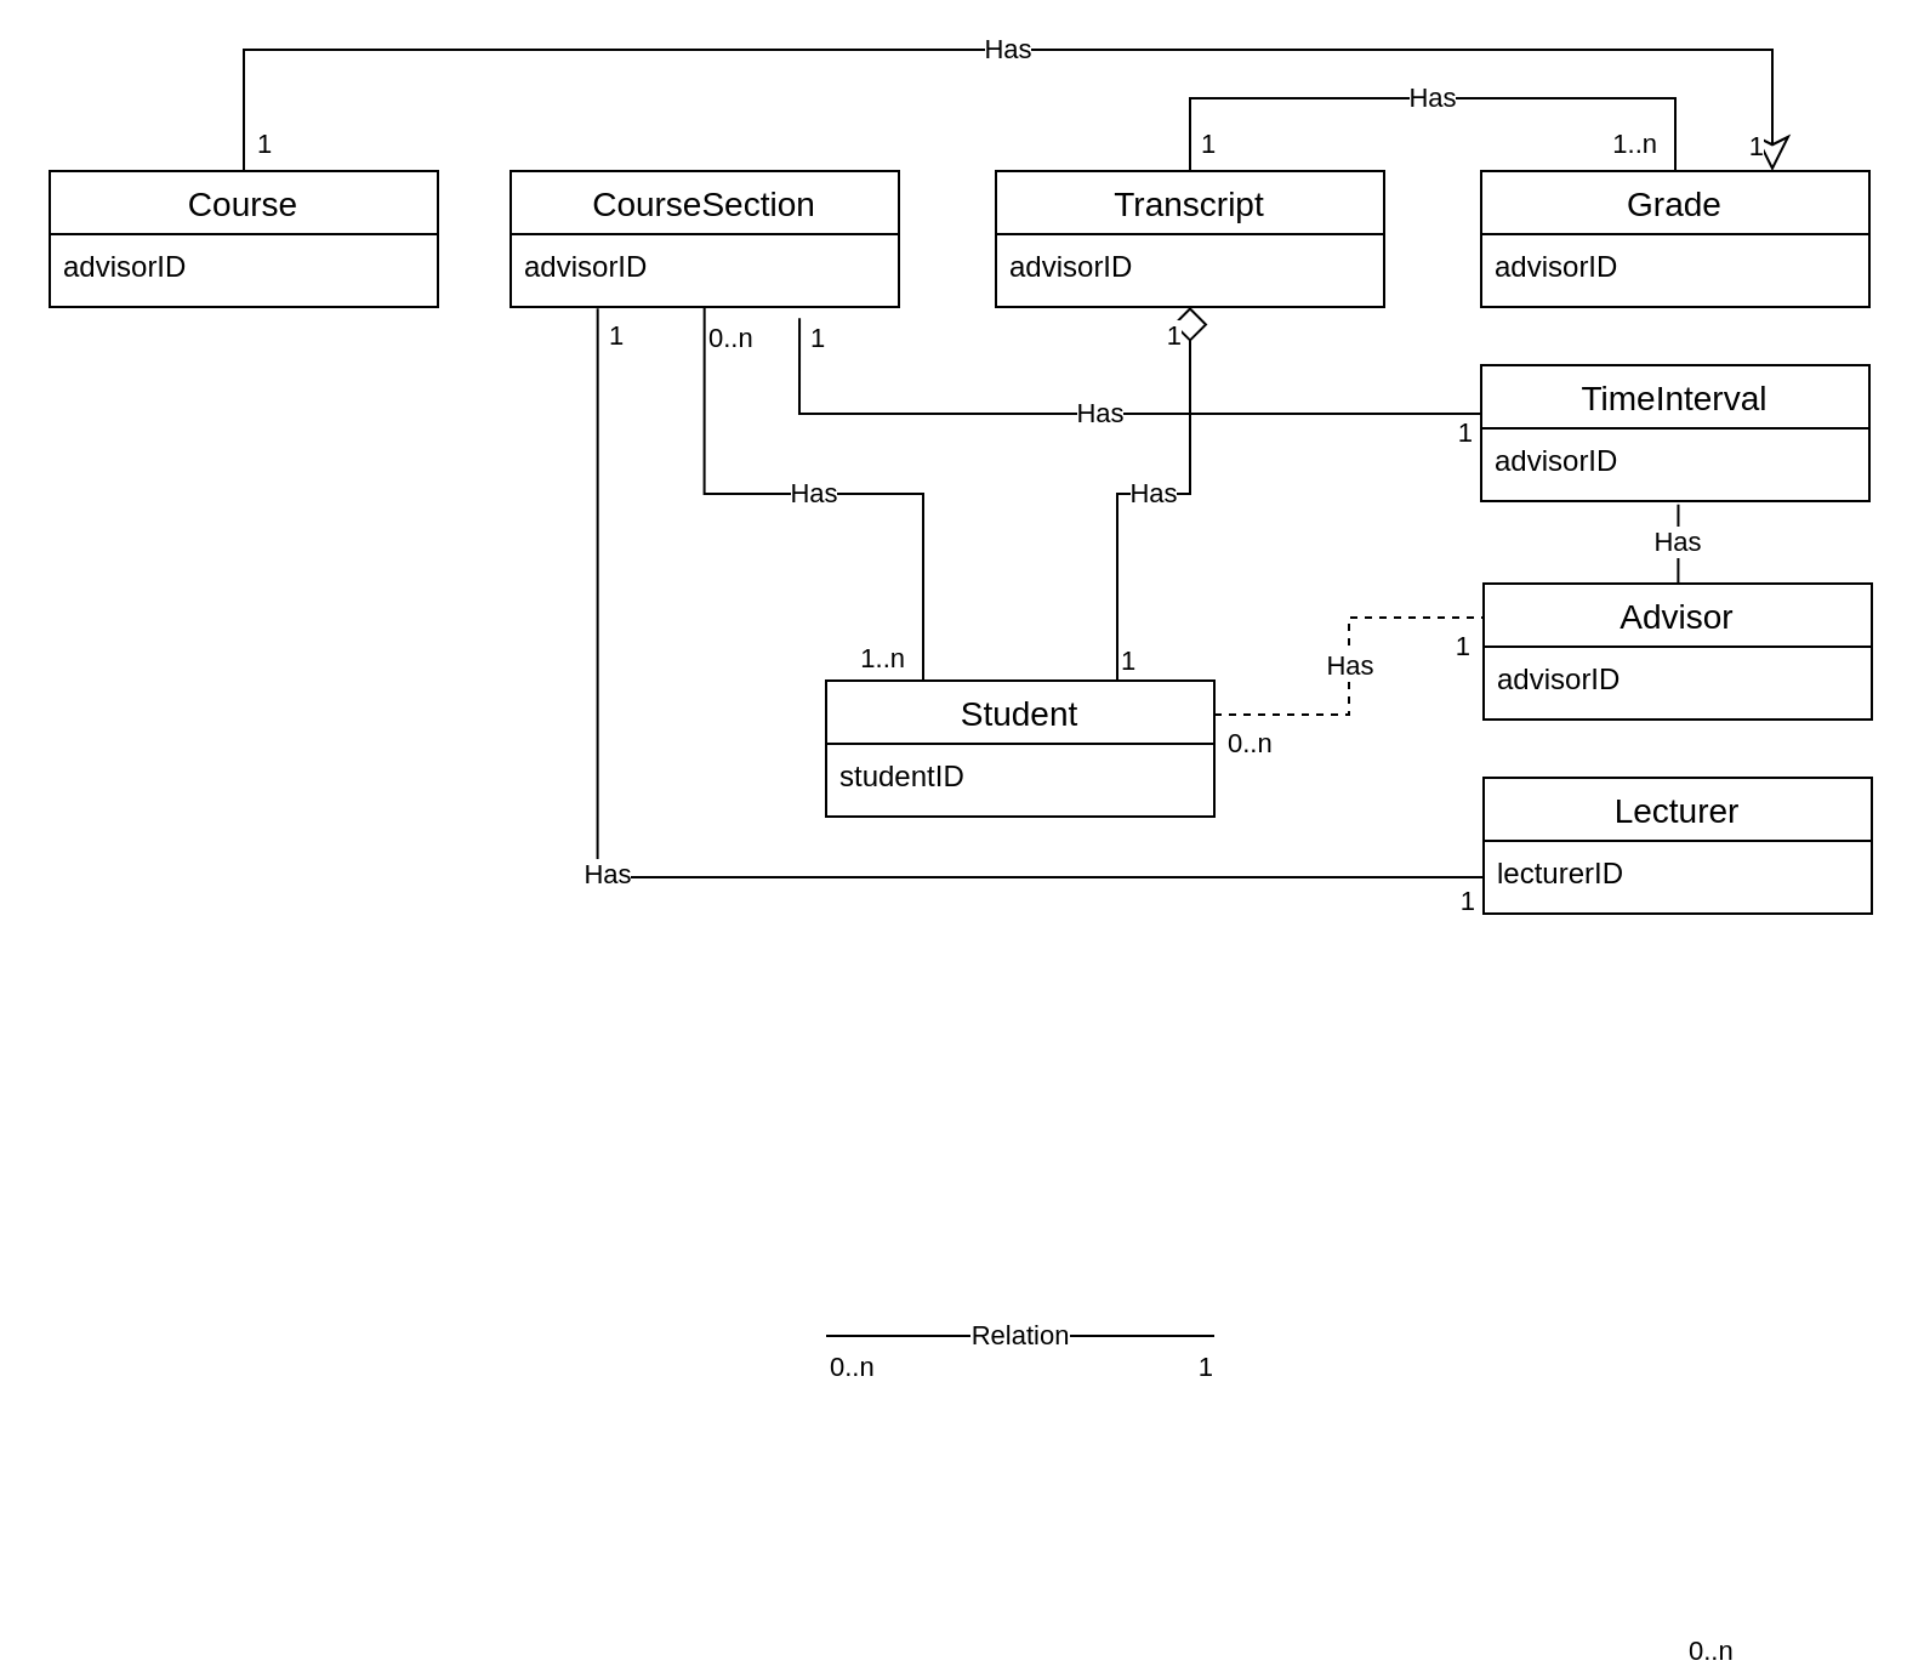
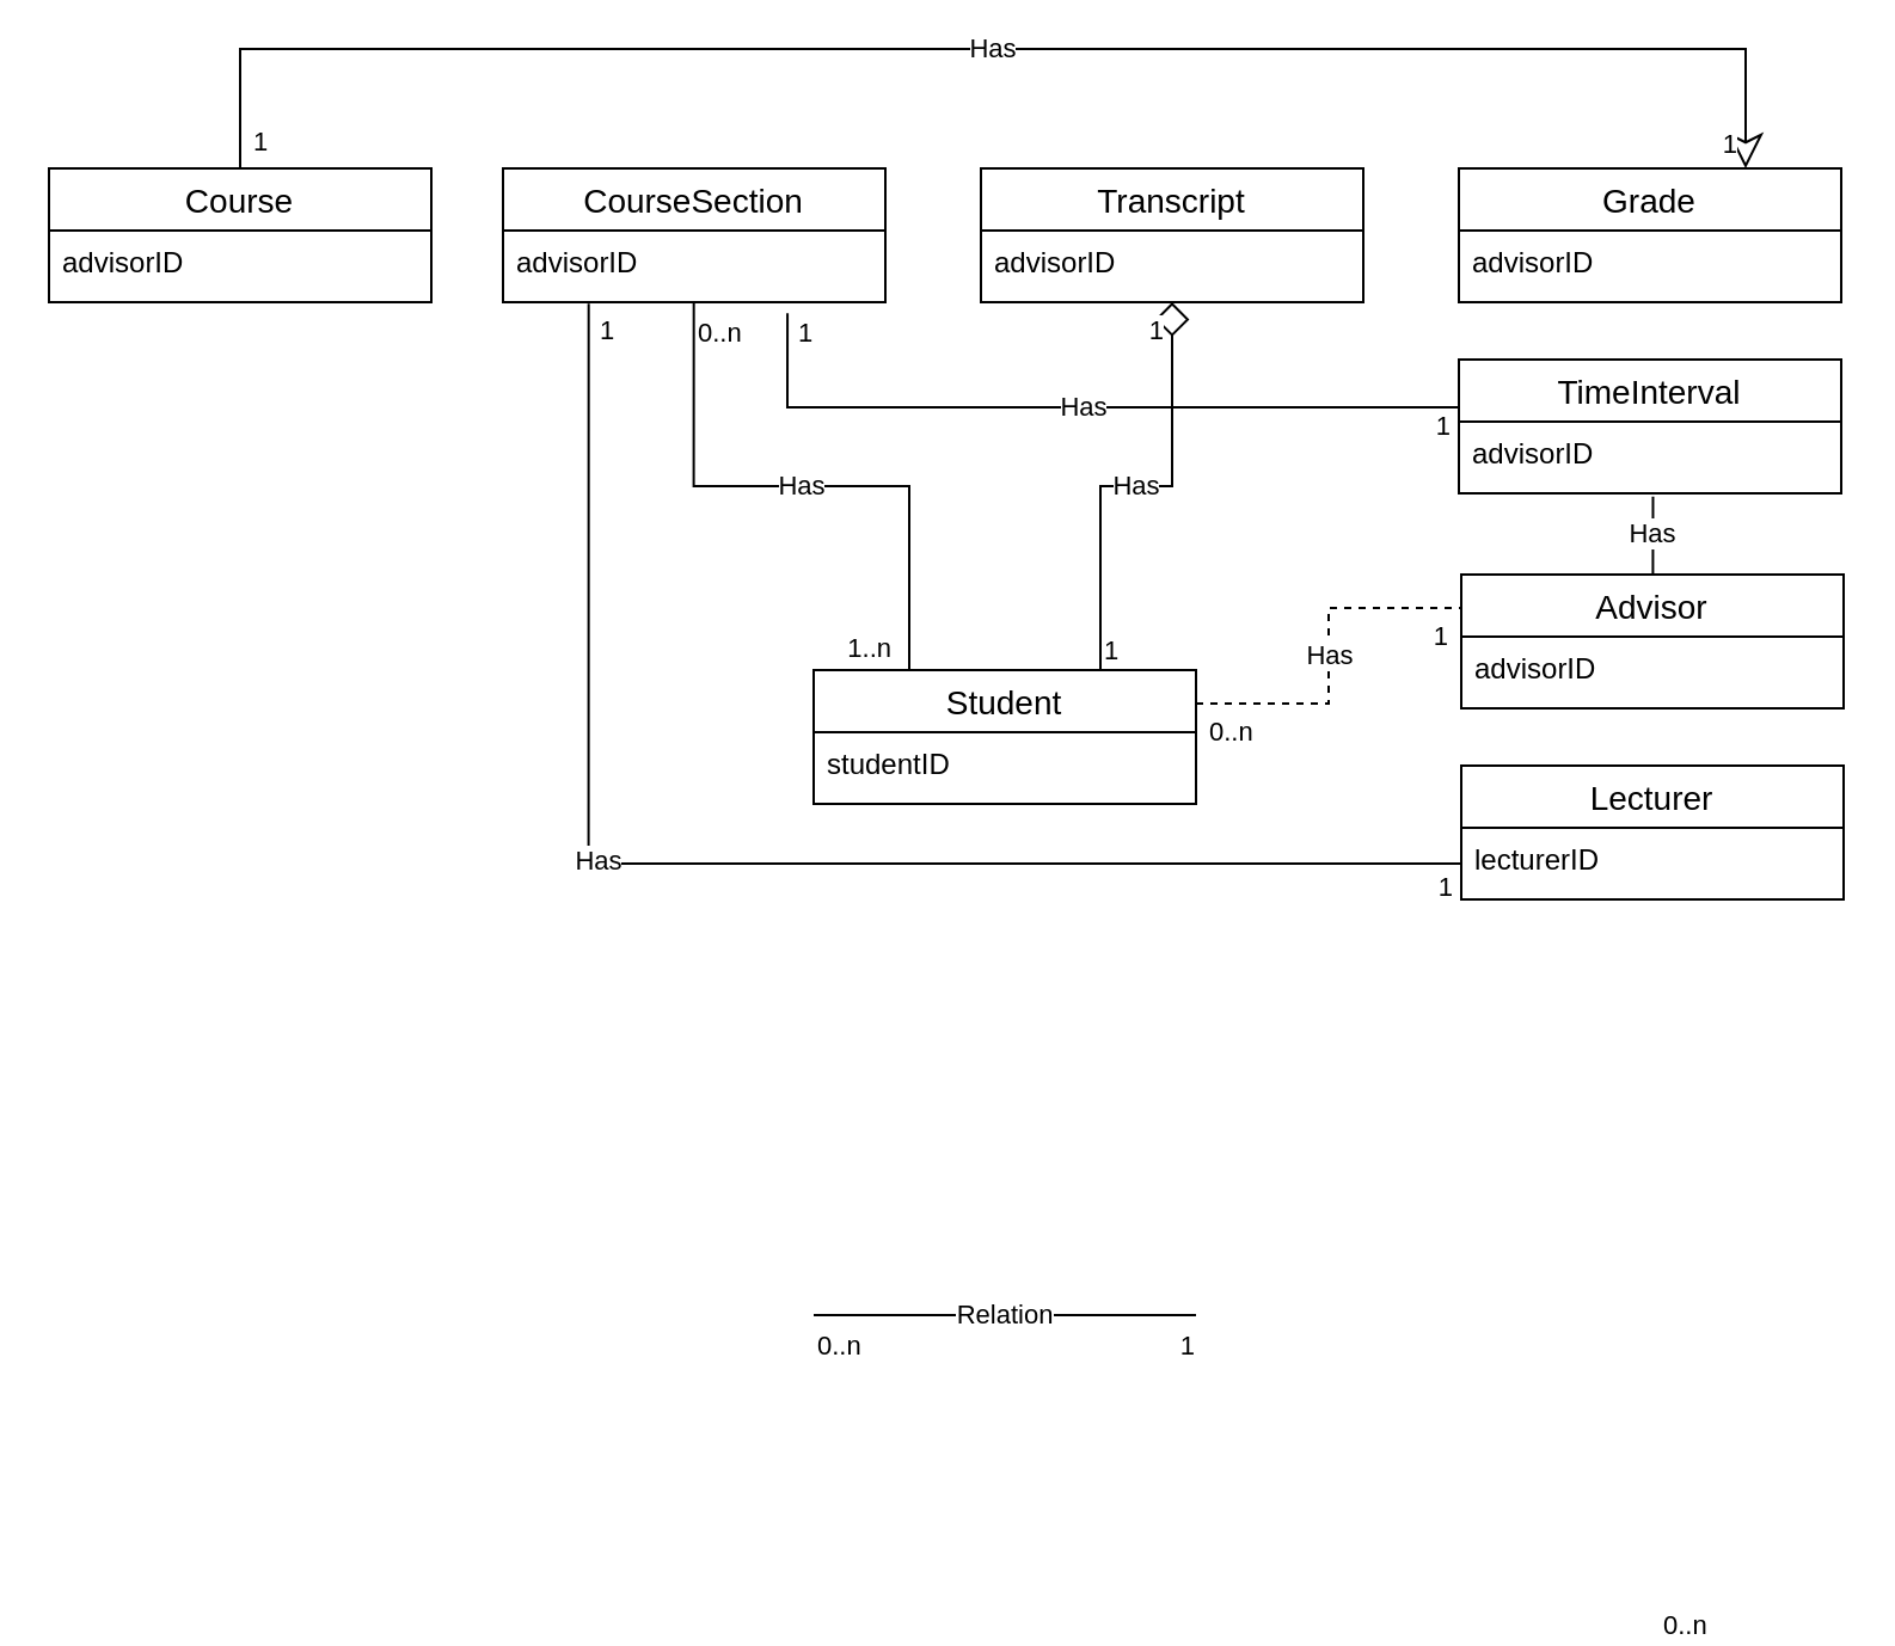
  <mxCell id="0" />
  <mxCell id="1" parent="0" />
  <mxCell id="2" value="Student" style="swimlane;fontStyle=0;childLayout=stackLayout;horizontal=1;startSize=26;horizontalStack=0;resizeParent=1;resizeParentMax=0;resizeLast=0;collapsible=1;marginBottom=0;align=center;fontSize=14;" vertex="1" parent="1"><mxGeometry x="340" y="280" width="160" height="56" as="geometry" /></mxCell>
  <mxCell id="3" value="studentID" style="text;strokeColor=none;fillColor=none;spacingLeft=4;spacingRight=4;overflow=hidden;rotatable=0;points=[[0,0.5],[1,0.5]];portConstraint=eastwest;fontSize=12;whiteSpace=wrap;html=1;" vertex="1" parent="2"><mxGeometry y="26" width="160" height="30" as="geometry" /></mxCell>
  <mxCell id="4" value="Advisor" style="swimlane;fontStyle=0;childLayout=stackLayout;horizontal=1;startSize=26;horizontalStack=0;resizeParent=1;resizeParentMax=0;resizeLast=0;collapsible=1;marginBottom=0;align=center;fontSize=14;" vertex="1" parent="1"><mxGeometry x="611" y="240" width="160" height="56" as="geometry" /></mxCell>
  <mxCell id="5" value="advisorID" style="text;strokeColor=none;fillColor=none;spacingLeft=4;spacingRight=4;overflow=hidden;rotatable=0;points=[[0,0.5],[1,0.5]];portConstraint=eastwest;fontSize=12;whiteSpace=wrap;html=1;" vertex="1" parent="4"><mxGeometry y="26" width="160" height="30" as="geometry" /></mxCell>
  <mxCell id="6" value="Lecturer" style="swimlane;fontStyle=0;childLayout=stackLayout;horizontal=1;startSize=26;horizontalStack=0;resizeParent=1;resizeParentMax=0;resizeLast=0;collapsible=1;marginBottom=0;align=center;fontSize=14;" vertex="1" parent="1"><mxGeometry x="611" y="320" width="160" height="56" as="geometry" /></mxCell>
  <mxCell id="7" value="lecturerID" style="text;strokeColor=none;fillColor=none;spacingLeft=4;spacingRight=4;overflow=hidden;rotatable=0;points=[[0,0.5],[1,0.5]];portConstraint=eastwest;fontSize=12;whiteSpace=wrap;html=1;" vertex="1" parent="6"><mxGeometry y="26" width="160" height="30" as="geometry" /></mxCell>
  <mxCell id="8" value="Course" style="swimlane;fontStyle=0;childLayout=stackLayout;horizontal=1;startSize=26;horizontalStack=0;resizeParent=1;resizeParentMax=0;resizeLast=0;collapsible=1;marginBottom=0;align=center;fontSize=14;" vertex="1" parent="1"><mxGeometry x="20" y="70" width="160" height="56" as="geometry" /></mxCell>
  <mxCell id="9" value="advisorID" style="text;strokeColor=none;fillColor=none;spacingLeft=4;spacingRight=4;overflow=hidden;rotatable=0;points=[[0,0.5],[1,0.5]];portConstraint=eastwest;fontSize=12;whiteSpace=wrap;html=1;" vertex="1" parent="8"><mxGeometry y="26" width="160" height="30" as="geometry" /></mxCell>
  <mxCell id="10" value="CourseSection" style="swimlane;fontStyle=0;childLayout=stackLayout;horizontal=1;startSize=26;horizontalStack=0;resizeParent=1;resizeParentMax=0;resizeLast=0;collapsible=1;marginBottom=0;align=center;fontSize=14;" vertex="1" parent="1"><mxGeometry x="210" y="70" width="160" height="56" as="geometry" /></mxCell>
  <mxCell id="11" value="advisorID" style="text;strokeColor=none;fillColor=none;spacingLeft=4;spacingRight=4;overflow=hidden;rotatable=0;points=[[0,0.5],[1,0.5]];portConstraint=eastwest;fontSize=12;whiteSpace=wrap;html=1;" vertex="1" parent="10"><mxGeometry y="26" width="160" height="30" as="geometry" /></mxCell>
  <mxCell id="12" value="Transcript" style="swimlane;fontStyle=0;childLayout=stackLayout;horizontal=1;startSize=26;horizontalStack=0;resizeParent=1;resizeParentMax=0;resizeLast=0;collapsible=1;marginBottom=0;align=center;fontSize=14;" vertex="1" parent="1"><mxGeometry x="410" y="70" width="160" height="56" as="geometry" /></mxCell>
  <mxCell id="13" value="advisorID" style="text;strokeColor=none;fillColor=none;spacingLeft=4;spacingRight=4;overflow=hidden;rotatable=0;points=[[0,0.5],[1,0.5]];portConstraint=eastwest;fontSize=12;whiteSpace=wrap;html=1;" vertex="1" parent="12"><mxGeometry y="26" width="160" height="30" as="geometry" /></mxCell>
  <mxCell id="14" value="Grade" style="swimlane;fontStyle=0;childLayout=stackLayout;horizontal=1;startSize=26;horizontalStack=0;resizeParent=1;resizeParentMax=0;resizeLast=0;collapsible=1;marginBottom=0;align=center;fontSize=14;" vertex="1" parent="1"><mxGeometry x="610" y="70" width="160" height="56" as="geometry" /></mxCell>
  <mxCell id="15" value="advisorID" style="text;strokeColor=none;fillColor=none;spacingLeft=4;spacingRight=4;overflow=hidden;rotatable=0;points=[[0,0.5],[1,0.5]];portConstraint=eastwest;fontSize=12;whiteSpace=wrap;html=1;" vertex="1" parent="14"><mxGeometry y="26" width="160" height="30" as="geometry" /></mxCell>
  <mxCell id="16" value="TimeInterval" style="swimlane;fontStyle=0;childLayout=stackLayout;horizontal=1;startSize=26;horizontalStack=0;resizeParent=1;resizeParentMax=0;resizeLast=0;collapsible=1;marginBottom=0;align=center;fontSize=14;" vertex="1" parent="1"><mxGeometry x="610" y="150" width="160" height="56" as="geometry" /></mxCell>
  <mxCell id="17" value="advisorID" style="text;strokeColor=none;fillColor=none;spacingLeft=4;spacingRight=4;overflow=hidden;rotatable=0;points=[[0,0.5],[1,0.5]];portConstraint=eastwest;fontSize=12;whiteSpace=wrap;html=1;" vertex="1" parent="16"><mxGeometry y="26" width="160" height="30" as="geometry" /></mxCell>
  <mxCell id="18" style="edgeStyle=orthogonalEdgeStyle;rounded=0;orthogonalLoop=1;jettySize=auto;html=1;exitX=0.5;exitY=0;exitDx=0;exitDy=0;entryX=0.514;entryY=1.047;entryDx=0;entryDy=0;entryPerimeter=0;endArrow=none;endFill=0;" edge="1" parent="1"><mxGeometry relative="1" as="geometry"><mxPoint x="690" y="240" as="sourcePoint" /><mxPoint x="691.24" y="207.41" as="targetPoint" /></mxGeometry></mxCell>
  <mxCell id="19" value="Has" style="edgeLabel;html=1;align=center;verticalAlign=middle;resizable=0;points=[];" vertex="1" connectable="0" parent="18"><mxGeometry x="0.124" y="3" relative="1" as="geometry"><mxPoint x="2" as="offset" /></mxGeometry></mxCell>
  <mxCell id="20" value="Relation" style="endArrow=none;html=1;endSize=12;startArrow=none;startSize=14;startFill=0;edgeStyle=orthogonalEdgeStyle;rounded=0;endFill=0;" edge="1" parent="1"><mxGeometry relative="1" as="geometry"><mxPoint x="340" y="550" as="sourcePoint" /><mxPoint x="500" y="550" as="targetPoint" /></mxGeometry></mxCell>
  <mxCell id="21" value="0..n" style="edgeLabel;resizable=0;html=1;align=left;verticalAlign=top;" connectable="0" vertex="1" parent="20"><mxGeometry x="-1" relative="1" as="geometry" /></mxCell>
  <mxCell id="22" value="1" style="edgeLabel;resizable=0;html=1;align=right;verticalAlign=top;" connectable="0" vertex="1" parent="20"><mxGeometry x="1" relative="1" as="geometry" /></mxCell>
  <mxCell id="23" value="Has" style="endArrow=none;html=1;endSize=12;startArrow=none;startSize=14;startFill=0;edgeStyle=orthogonalEdgeStyle;rounded=0;endFill=0;exitX=1;exitY=0.25;exitDx=0;exitDy=0;entryX=0;entryY=0.25;entryDx=0;entryDy=0;dashed=1;" edge="1" parent="1" source="2" target="4"><mxGeometry relative="1" as="geometry"><mxPoint x="530" y="490" as="sourcePoint" /><mxPoint x="690" y="490" as="targetPoint" /></mxGeometry></mxCell>
  <mxCell id="24" value="0..n" style="edgeLabel;resizable=0;html=1;align=left;verticalAlign=top;" connectable="0" vertex="1" parent="23"><mxGeometry x="-1" relative="1" as="geometry"><mxPoint x="4" y="-1" as="offset" /></mxGeometry></mxCell>
  <mxCell id="25" value="1" style="edgeLabel;resizable=0;html=1;align=right;verticalAlign=top;" connectable="0" vertex="1" parent="23"><mxGeometry x="1" relative="1" as="geometry"><mxPoint x="-5" y="-1" as="offset" /></mxGeometry></mxCell>
  <mxCell id="26" value="Has" style="endArrow=diamond;html=1;endSize=12;startArrow=none;startSize=14;startFill=0;edgeStyle=orthogonalEdgeStyle;rounded=0;endFill=0;exitX=0.75;exitY=0;exitDx=0;exitDy=0;" edge="1" parent="1" source="2" target="12"><mxGeometry relative="1" as="geometry"><mxPoint x="550" y="490" as="sourcePoint" /><mxPoint x="710" y="490" as="targetPoint" /></mxGeometry></mxCell>
  <mxCell id="27" value="1" style="edgeLabel;resizable=0;html=1;align=left;verticalAlign=top;" connectable="0" vertex="1" parent="26"><mxGeometry x="-1" relative="1" as="geometry"><mxPoint y="-21" as="offset" /></mxGeometry></mxCell>
  <mxCell id="28" value="1" style="edgeLabel;resizable=0;html=1;align=right;verticalAlign=top;" connectable="0" vertex="1" parent="26"><mxGeometry x="1" relative="1" as="geometry"><mxPoint x="-3" y="-1" as="offset" /></mxGeometry></mxCell>
  <mxCell id="29" value="0..n" style="edgeLabel;resizable=0;html=1;align=left;verticalAlign=top;" connectable="0" vertex="1" parent="1"><mxGeometry x="694" y="667" as="geometry" /></mxCell>
  <mxCell id="30" value="Has" style="endArrow=none;html=1;endSize=12;startArrow=none;startSize=14;startFill=0;edgeStyle=orthogonalEdgeStyle;rounded=0;endFill=0;exitX=0.744;exitY=1.153;exitDx=0;exitDy=0;exitPerimeter=0;entryX=0;entryY=0.25;entryDx=0;entryDy=0;" edge="1" parent="1" source="11" target="16"><mxGeometry relative="1" as="geometry"><mxPoint x="530" y="514" as="sourcePoint" /><mxPoint x="680" y="500" as="targetPoint" /><Array as="points"><mxPoint x="329" y="170" /><mxPoint x="610" y="170" /></Array></mxGeometry></mxCell>
  <mxCell id="31" value="1" style="edgeLabel;resizable=0;html=1;align=left;verticalAlign=top;" connectable="0" vertex="1" parent="30"><mxGeometry x="-1" relative="1" as="geometry"><mxPoint x="3" y="-5" as="offset" /></mxGeometry></mxCell>
  <mxCell id="32" value="1" style="edgeLabel;resizable=0;html=1;align=right;verticalAlign=top;" connectable="0" vertex="1" parent="30"><mxGeometry x="1" relative="1" as="geometry"><mxPoint x="-3" y="1" as="offset" /></mxGeometry></mxCell>
- <mxCell id="33" value="Has" style="endArrow=none;html=1;endSize=12;startArrow=none;startSize=14;startFill=0;edgeStyle=orthogonalEdgeStyle;rounded=0;endFill=0;entryX=0.5;entryY=0;entryDx=0;entryDy=0;exitX=0.5;exitY=0;exitDx=0;exitDy=0;" edge="1" parent="1" source="12" target="14"><mxGeometry relative="1" as="geometry"><mxPoint x="530" y="50" as="sourcePoint" /><mxPoint x="690" y="50" as="targetPoint" /><Array as="points"><mxPoint x="490" y="40" /><mxPoint x="690" y="40" /></Array></mxGeometry></mxCell>
- <mxCell id="34" value="1" style="edgeLabel;resizable=0;html=1;align=left;verticalAlign=top;" connectable="0" vertex="1" parent="33"><mxGeometry x="-1" relative="1" as="geometry"><mxPoint x="3" y="-24" as="offset" /></mxGeometry></mxCell>
- <mxCell id="35" value="1..n" style="edgeLabel;resizable=0;html=1;align=right;verticalAlign=top;" connectable="0" vertex="1" parent="33"><mxGeometry x="1" relative="1" as="geometry"><mxPoint x="-7" y="-24" as="offset" /></mxGeometry></mxCell>
  <mxCell id="36" value="Has" style="endArrow=none;html=1;endSize=12;startArrow=none;startSize=14;startFill=0;edgeStyle=orthogonalEdgeStyle;rounded=0;endFill=0;exitX=0.224;exitY=1.02;exitDx=0;exitDy=0;exitPerimeter=0;entryX=0;entryY=0.5;entryDx=0;entryDy=0;" edge="1" parent="1" source="11" target="7"><mxGeometry x="-0.204" y="1" relative="1" as="geometry"><mxPoint x="320" y="400" as="sourcePoint" /><mxPoint x="480" y="400" as="targetPoint" /><mxPoint as="offset" /></mxGeometry></mxCell>
  <mxCell id="37" value="1" style="edgeLabel;resizable=0;html=1;align=left;verticalAlign=top;" connectable="0" vertex="1" parent="36"><mxGeometry x="-1" relative="1" as="geometry"><mxPoint x="3" y="-2" as="offset" /></mxGeometry></mxCell>
  <mxCell id="38" value="1" style="edgeLabel;resizable=0;html=1;align=right;verticalAlign=top;" connectable="0" vertex="1" parent="36"><mxGeometry x="1" relative="1" as="geometry"><mxPoint x="-3" y="-3" as="offset" /></mxGeometry></mxCell>
  <mxCell id="39" value="Has" style="endArrow=none;html=1;endSize=12;startArrow=none;startSize=14;startFill=0;edgeStyle=orthogonalEdgeStyle;rounded=0;endFill=0;exitX=0.499;exitY=0.993;exitDx=0;exitDy=0;exitPerimeter=0;entryX=0.25;entryY=0;entryDx=0;entryDy=0;" edge="1" parent="1" source="11" target="2"><mxGeometry relative="1" as="geometry"><mxPoint x="320" y="400" as="sourcePoint" /><mxPoint x="480" y="400" as="targetPoint" /></mxGeometry></mxCell>
  <mxCell id="40" value="0..n" style="edgeLabel;resizable=0;html=1;align=left;verticalAlign=top;" connectable="0" vertex="1" parent="39"><mxGeometry x="-1" relative="1" as="geometry" /></mxCell>
  <mxCell id="41" value="1..n" style="edgeLabel;resizable=0;html=1;align=right;verticalAlign=top;" connectable="0" vertex="1" parent="39"><mxGeometry x="1" relative="1" as="geometry"><mxPoint x="-7" y="-22" as="offset" /></mxGeometry></mxCell>
  <mxCell id="42" value="Has" style="endArrow=classic;html=1;endSize=12;startArrow=none;startSize=14;startFill=0;edgeStyle=orthogonalEdgeStyle;rounded=0;endFill=0;exitX=0.5;exitY=0;exitDx=0;exitDy=0;entryX=0.75;entryY=0;entryDx=0;entryDy=0;" edge="1" parent="1" source="8" target="14"><mxGeometry relative="1" as="geometry"><mxPoint x="320" y="400" as="sourcePoint" /><mxPoint x="480" y="400" as="targetPoint" /><Array as="points"><mxPoint x="100" y="20" /><mxPoint x="730" y="20" /></Array></mxGeometry></mxCell>
  <mxCell id="43" value="1" style="edgeLabel;resizable=0;html=1;align=left;verticalAlign=top;" connectable="0" vertex="1" parent="42"><mxGeometry x="-1" relative="1" as="geometry"><mxPoint x="4" y="-24" as="offset" /></mxGeometry></mxCell>
  <mxCell id="44" value="1" style="edgeLabel;resizable=0;html=1;align=right;verticalAlign=top;" connectable="0" vertex="1" parent="42"><mxGeometry x="1" relative="1" as="geometry"><mxPoint x="-3" y="-23" as="offset" /></mxGeometry></mxCell>
